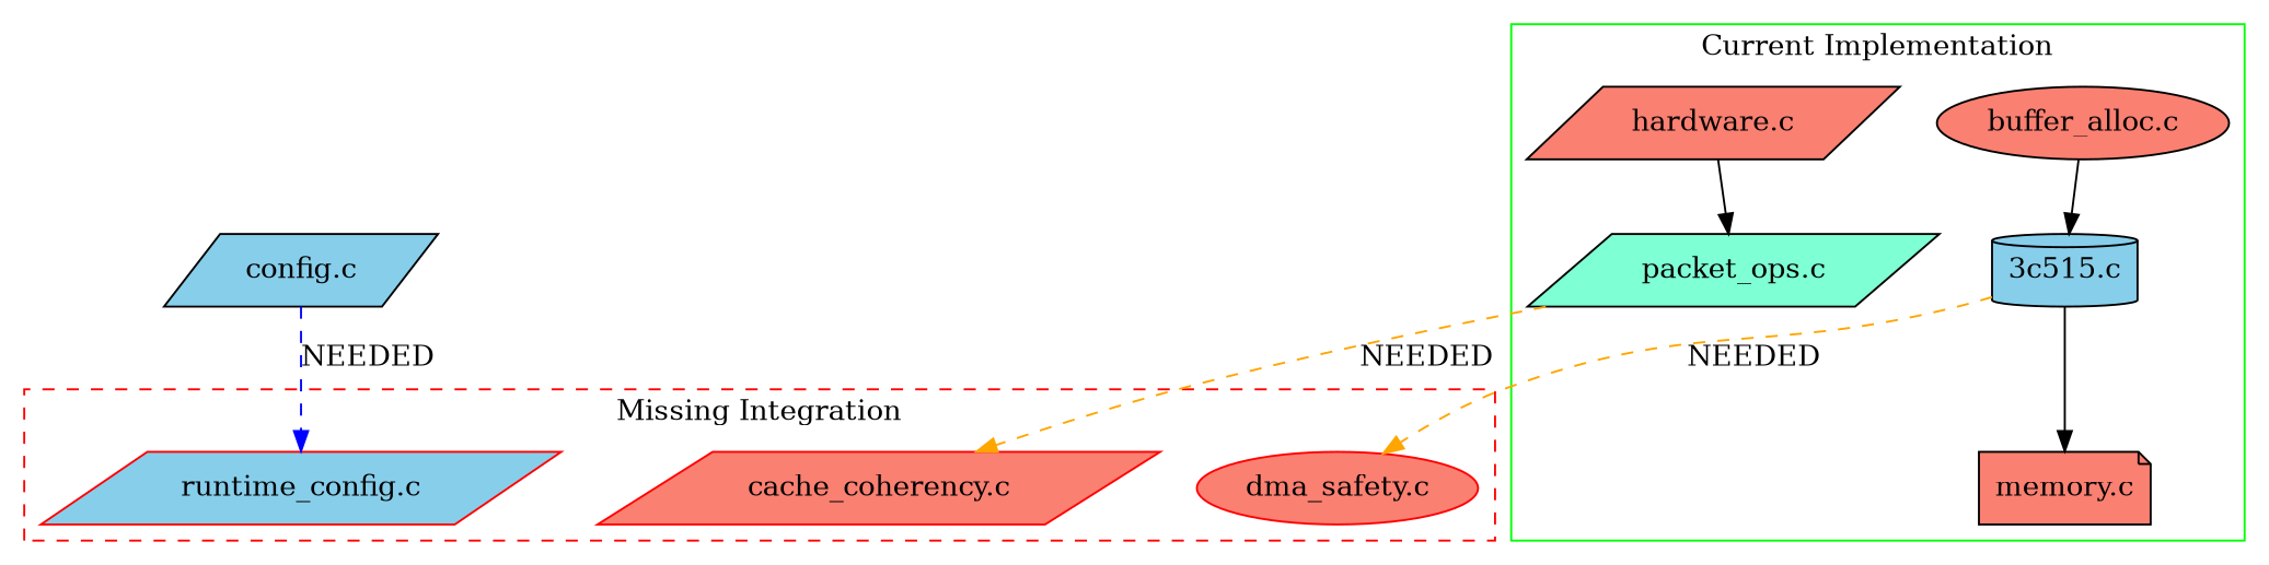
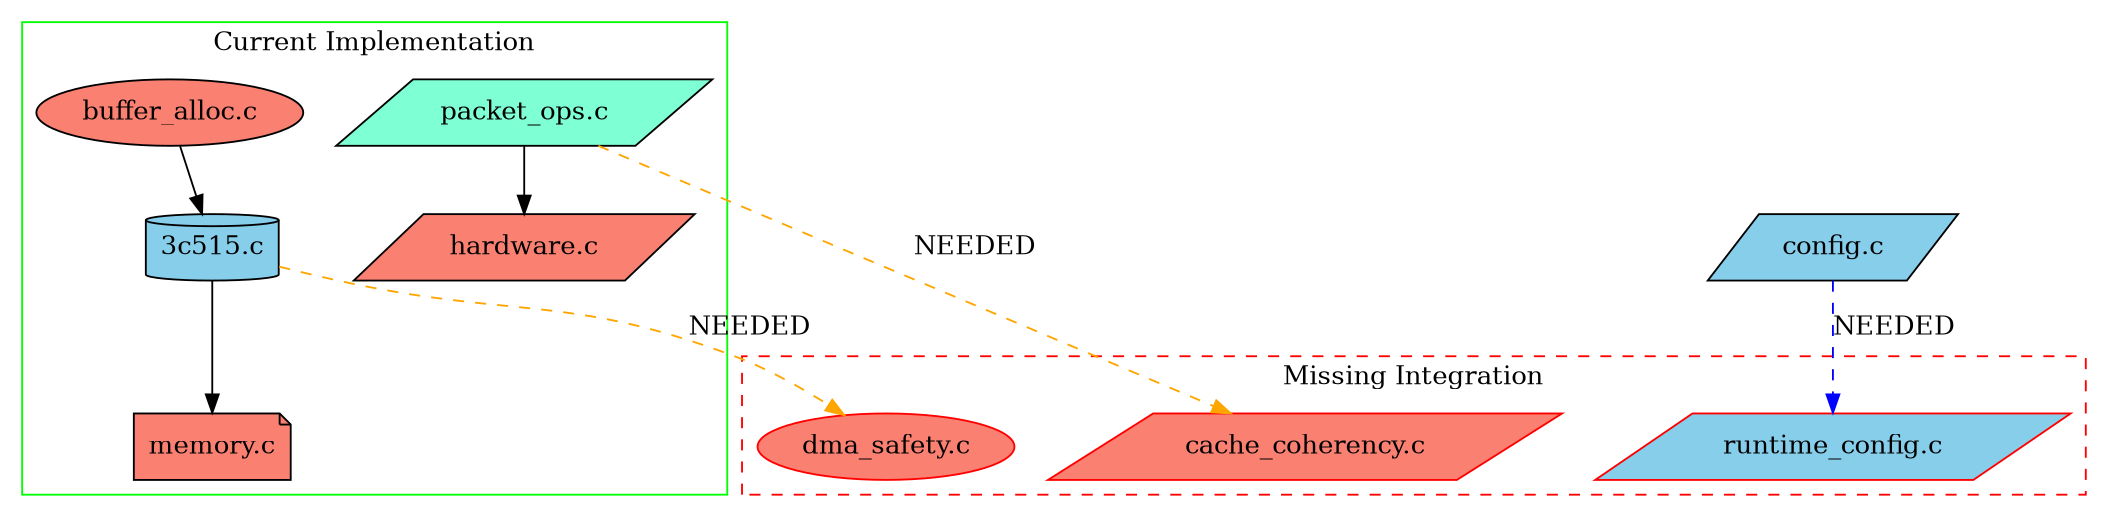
  digraph {
    rankdir=TB
    node [fillcolor=salmon shape=parallelogram style=filled]
    "3c515.c" [fillcolor=skyblue shape=cylinder]
    "memory.c" [shape=note]
    "buffer_alloc.c" [shape=ellipse]
    "packet_ops.c" [fillcolor=aquamarine]
    "hardware.c"
    "dma_safety.c" [color=red shape=ellipse]
    "cache_coherency.c" [color=red]
    "runtime_config.c" [color=red fillcolor=skyblue]
    "config.c" [fillcolor=skyblue]
    subgraph cluster_1 {
      color=green
      label="Current Implementation"
      "3c515.c"
      "memory.c"
      "buffer_alloc.c"
      "packet_ops.c"
      "hardware.c"
    }
    subgraph cluster_2 {
      color=red
      label="Missing Integration"
      style=dashed
      "dma_safety.c"
      "cache_coherency.c"
      "runtime_config.c"
    }
    "3c515.c" -> "memory.c"
    "3c515.c" -> "dma_safety.c" [color=orange label=NEEDED style=dashed]
    "buffer_alloc.c" -> "3c515.c"
-   "hardware.c" -> "packet_ops.c"
+   "packet_ops.c" -> "hardware.c"
    "packet_ops.c" -> "cache_coherency.c" [color=orange label=NEEDED style=dashed]
    "config.c" -> "runtime_config.c" [color=blue label=NEEDED style=dashed]
  }
